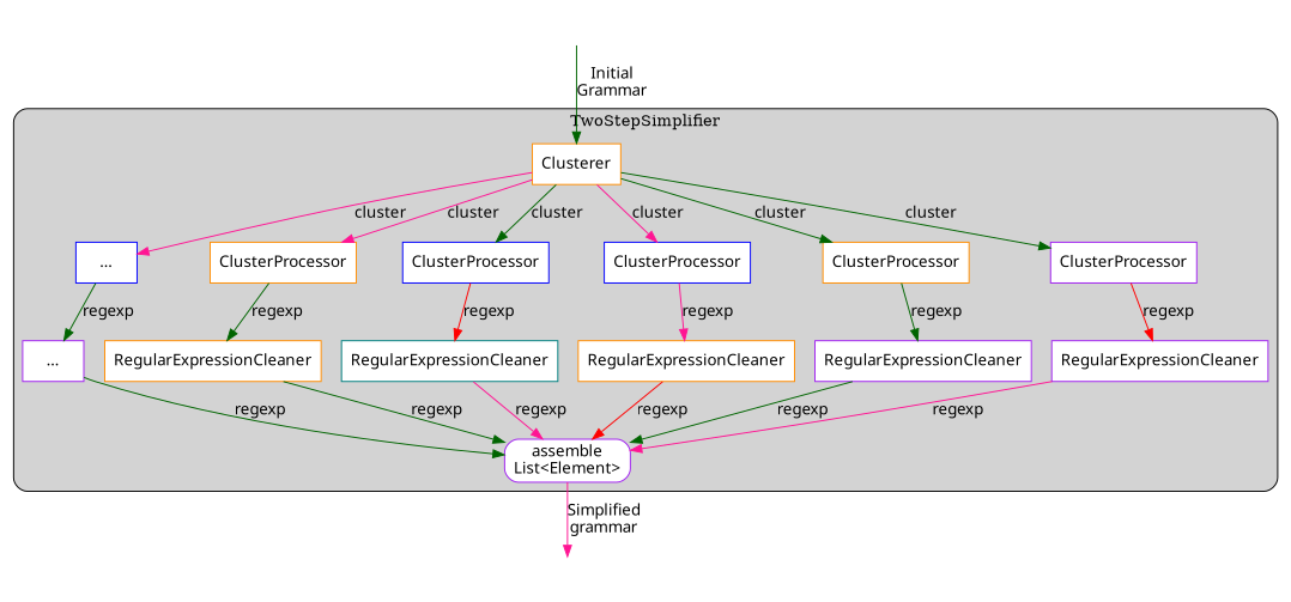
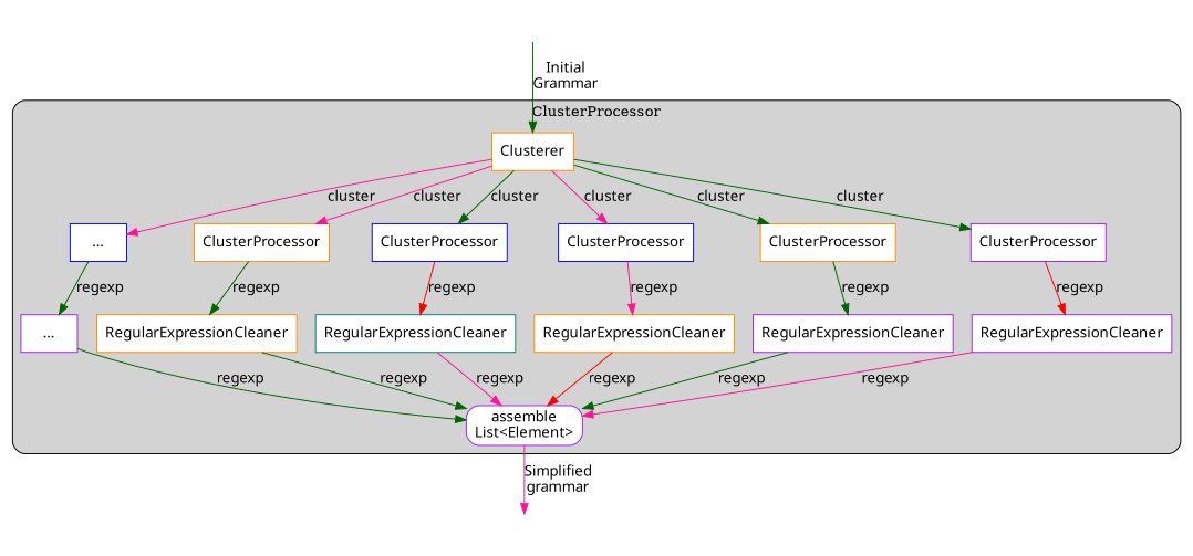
  digraph {
    rankdir=TB
    node [fillcolor=white fontname="TeXGyrePagella-Regular" fontsize=14 shape=rectangle style=filled color=darkorange]
    edge [fontname="TeXGyrePagella-Regular" fontsize=14 color=darkgreen]
    n1 [label="..." color=blue]
    Clusterer
    n3 [label=ClusterProcessor]
    n4 [label=ClusterProcessor color=blue]
    n5 [label=ClusterProcessor color=blue]
    n6 [label=ClusterProcessor]
    n7 [label=ClusterProcessor color=purple]
    n8 [label="..." color=purple]
    n9 [label=RegularExpressionCleaner]
    n10 [label=RegularExpressionCleaner color=teal]
    n11 [label=RegularExpressionCleaner]
    n12 [label=RegularExpressionCleaner color=purple]
    n13 [label=RegularExpressionCleaner color=purple]
    n14 [label="assemble\nList<Element>" style="filled,rounded" color=purple]
    InitialGrammar [style=invis width=0 color=""]
    SimplifiedGrammar [style=invis width=0 color=""]
    subgraph cluster_1 {
      fontsize=14
-     label=TwoStepSimplifier
+     label=ClusterProcessor
      style="filled,rounded"
      n1
      Clusterer
      n3
      n4
      n5
      n6
      n7
      n8
      n9
      n10
      n11
      n12
      n13
      n14
    }
    n1 -> n8 [label=regexp]
    Clusterer -> n1 [label=cluster color=deeppink]
    Clusterer -> n3 [label=cluster color=deeppink]
    Clusterer -> n4 [label=cluster]
    Clusterer -> n5 [label=cluster color=deeppink]
    Clusterer -> n6 [label=cluster]
    Clusterer -> n7 [label=cluster]
    n3 -> n9 [label=regexp]
    n4 -> n10 [label=regexp color=red]
    n5 -> n11 [label=regexp color=deeppink]
    n6 -> n12 [label=regexp]
    n7 -> n13 [label=regexp color=red]
    n8 -> n14 [label=regexp]
    n9 -> n14 [label=regexp]
    n10 -> n14 [label=regexp color=deeppink]
    n11 -> n14 [label=regexp color=red]
    n12 -> n14 [label=regexp]
    n13 -> n14 [label=regexp color=deeppink]
    n14 -> SimplifiedGrammar [label="Simplified\ngrammar" color=deeppink]
    InitialGrammar -> Clusterer [label="Initial\nGrammar"]
  }
